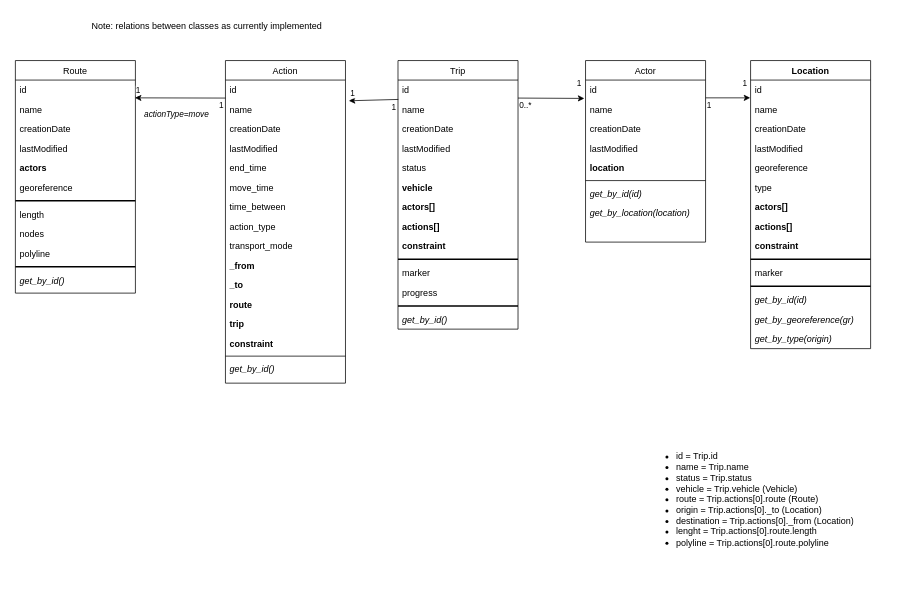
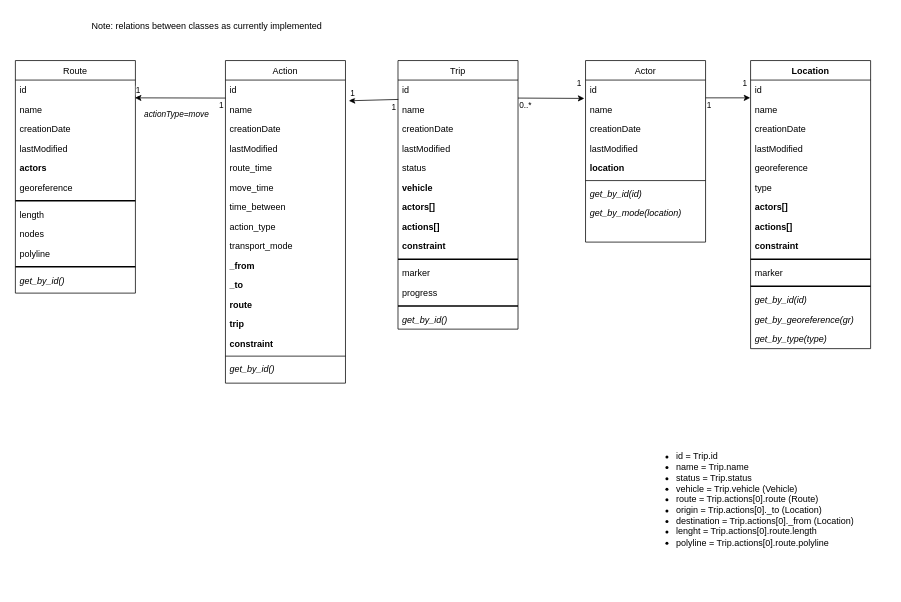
  <mxCell id="0" />
  <mxCell id="1" parent="0" />
  <mxCell id="2" value="Trip" style="swimlane;fontStyle=0;align=center;verticalAlign=top;childLayout=stackLayout;horizontal=1;startSize=26;horizontalStack=0;resizeParent=1;resizeLast=0;collapsible=1;marginBottom=0;rounded=0;shadow=0;strokeWidth=1;" parent="1" vertex="1"><mxGeometry x="530" y="80" width="160" height="358" as="geometry"><mxRectangle x="230" y="140" width="160" height="26" as="alternateBounds" /></mxGeometry></mxCell>
  <mxCell id="3" value="id" style="text;align=left;verticalAlign=top;spacingLeft=4;spacingRight=4;overflow=hidden;rotatable=0;points=[[0,0.5],[1,0.5]];portConstraint=eastwest;" parent="2" vertex="1"><mxGeometry y="26" width="160" height="26" as="geometry" /></mxCell>
  <mxCell id="4" value="name" style="text;align=left;verticalAlign=top;spacingLeft=4;spacingRight=4;overflow=hidden;rotatable=0;points=[[0,0.5],[1,0.5]];portConstraint=eastwest;rounded=0;shadow=0;html=0;" parent="2" vertex="1"><mxGeometry y="52" width="160" height="26" as="geometry" /></mxCell>
  <mxCell id="5" value="creationDate" style="text;align=left;verticalAlign=top;spacingLeft=4;spacingRight=4;overflow=hidden;rotatable=0;points=[[0,0.5],[1,0.5]];portConstraint=eastwest;rounded=0;shadow=0;html=0;" parent="2" vertex="1"><mxGeometry y="78" width="160" height="26" as="geometry" /></mxCell>
  <mxCell id="6" value="lastModified" style="text;align=left;verticalAlign=top;spacingLeft=4;spacingRight=4;overflow=hidden;rotatable=0;points=[[0,0.5],[1,0.5]];portConstraint=eastwest;rounded=0;shadow=0;html=0;" parent="2" vertex="1"><mxGeometry y="104" width="160" height="26" as="geometry" /></mxCell>
  <mxCell id="7" value="status" style="text;align=left;verticalAlign=top;spacingLeft=4;spacingRight=4;overflow=hidden;rotatable=0;points=[[0,0.5],[1,0.5]];portConstraint=eastwest;rounded=0;shadow=0;html=0;" parent="2" vertex="1"><mxGeometry y="130" width="160" height="26" as="geometry" /></mxCell>
  <mxCell id="8" value="vehicle" style="text;align=left;verticalAlign=top;spacingLeft=4;spacingRight=4;overflow=hidden;rotatable=0;points=[[0,0.5],[1,0.5]];portConstraint=eastwest;rounded=0;shadow=0;html=0;fontStyle=1" parent="2" vertex="1"><mxGeometry y="156" width="160" height="26" as="geometry" /></mxCell>
  <mxCell id="9" value="actors[]" style="text;align=left;verticalAlign=top;spacingLeft=4;spacingRight=4;overflow=hidden;rotatable=0;points=[[0,0.5],[1,0.5]];portConstraint=eastwest;rounded=0;shadow=0;html=0;fontStyle=1" parent="2" vertex="1"><mxGeometry y="182" width="160" height="26" as="geometry" /></mxCell>
  <mxCell id="10" value="actions[]" style="text;align=left;verticalAlign=top;spacingLeft=4;spacingRight=4;overflow=hidden;rotatable=0;points=[[0,0.5],[1,0.5]];portConstraint=eastwest;rounded=0;shadow=0;html=0;fontStyle=1" parent="2" vertex="1"><mxGeometry y="208" width="160" height="26" as="geometry" /></mxCell>
  <mxCell id="11" value="constraint" style="text;align=left;verticalAlign=top;spacingLeft=4;spacingRight=4;overflow=hidden;rotatable=0;points=[[0,0.5],[1,0.5]];portConstraint=eastwest;rounded=0;shadow=0;html=0;fontStyle=1" parent="2" vertex="1"><mxGeometry y="234" width="160" height="26" as="geometry" /></mxCell>
  <mxCell id="12" value="" style="line;strokeWidth=2;html=1;" parent="2" vertex="1"><mxGeometry y="260" width="160" height="10" as="geometry" /></mxCell>
  <mxCell id="13" value="marker" style="text;align=left;verticalAlign=top;spacingLeft=4;spacingRight=4;overflow=hidden;rotatable=0;points=[[0,0.5],[1,0.5]];portConstraint=eastwest;rounded=0;shadow=0;html=0;fontStyle=0;" vertex="1" parent="2"><mxGeometry y="270" width="160" height="26" as="geometry" /></mxCell>
  <mxCell id="14" value="progress" style="text;align=left;verticalAlign=top;spacingLeft=4;spacingRight=4;overflow=hidden;rotatable=0;points=[[0,0.5],[1,0.5]];portConstraint=eastwest;rounded=0;shadow=0;html=0;fontStyle=0;" vertex="1" parent="2"><mxGeometry y="296" width="160" height="26" as="geometry" /></mxCell>
  <mxCell id="15" value="" style="line;strokeWidth=2;html=1;" vertex="1" parent="2"><mxGeometry y="322" width="160" height="10" as="geometry" /></mxCell>
  <mxCell id="16" value="get_by_id()" style="text;align=left;verticalAlign=top;spacingLeft=4;spacingRight=4;overflow=hidden;rotatable=0;points=[[0,0.5],[1,0.5]];portConstraint=eastwest;rounded=0;shadow=0;html=0;fontStyle=2" parent="2" vertex="1"><mxGeometry y="332" width="160" height="26" as="geometry" /></mxCell>
  <mxCell id="17" value="Actor" style="swimlane;fontStyle=0;align=center;verticalAlign=top;childLayout=stackLayout;horizontal=1;startSize=26;horizontalStack=0;resizeParent=1;resizeLast=0;collapsible=1;marginBottom=0;rounded=0;shadow=0;strokeWidth=1;" parent="1" vertex="1"><mxGeometry x="780" y="80" width="160" height="242" as="geometry"><mxRectangle x="550" y="140" width="160" height="26" as="alternateBounds" /></mxGeometry></mxCell>
  <mxCell id="18" value="id" style="text;align=left;verticalAlign=top;spacingLeft=4;spacingRight=4;overflow=hidden;rotatable=0;points=[[0,0.5],[1,0.5]];portConstraint=eastwest;" parent="17" vertex="1"><mxGeometry y="26" width="160" height="26" as="geometry" /></mxCell>
  <mxCell id="19" value="name" style="text;align=left;verticalAlign=top;spacingLeft=4;spacingRight=4;overflow=hidden;rotatable=0;points=[[0,0.5],[1,0.5]];portConstraint=eastwest;rounded=0;shadow=0;html=0;" parent="17" vertex="1"><mxGeometry y="52" width="160" height="26" as="geometry" /></mxCell>
  <mxCell id="20" value="creationDate" style="text;align=left;verticalAlign=top;spacingLeft=4;spacingRight=4;overflow=hidden;rotatable=0;points=[[0,0.5],[1,0.5]];portConstraint=eastwest;rounded=0;shadow=0;html=0;" parent="17" vertex="1"><mxGeometry y="78" width="160" height="26" as="geometry" /></mxCell>
  <mxCell id="21" value="lastModified" style="text;align=left;verticalAlign=top;spacingLeft=4;spacingRight=4;overflow=hidden;rotatable=0;points=[[0,0.5],[1,0.5]];portConstraint=eastwest;rounded=0;shadow=0;html=0;" parent="17" vertex="1"><mxGeometry y="104" width="160" height="26" as="geometry" /></mxCell>
  <mxCell id="22" value="location" style="text;align=left;verticalAlign=top;spacingLeft=4;spacingRight=4;overflow=hidden;rotatable=0;points=[[0,0.5],[1,0.5]];portConstraint=eastwest;rounded=0;shadow=0;html=0;fontStyle=1" parent="17" vertex="1"><mxGeometry y="130" width="160" height="26" as="geometry" /></mxCell>
  <mxCell id="23" value="" style="line;html=1;strokeWidth=1;align=left;verticalAlign=middle;spacingTop=-1;spacingLeft=3;spacingRight=3;rotatable=0;labelPosition=right;points=[];portConstraint=eastwest;" parent="17" vertex="1"><mxGeometry y="156" width="160" height="8" as="geometry" /></mxCell>
  <mxCell id="24" value="get_by_id(id)" style="text;align=left;verticalAlign=top;spacingLeft=4;spacingRight=4;overflow=hidden;rotatable=0;points=[[0,0.5],[1,0.5]];portConstraint=eastwest;rounded=0;shadow=0;html=0;fontStyle=2" parent="17" vertex="1"><mxGeometry y="164" width="160" height="26" as="geometry" /></mxCell>
- <mxCell id="25" value="get_by_location(location)" style="text;align=left;verticalAlign=top;spacingLeft=4;spacingRight=4;overflow=hidden;rotatable=0;points=[[0,0.5],[1,0.5]];portConstraint=eastwest;rounded=0;shadow=0;html=0;fontStyle=2" parent="17" vertex="1"><mxGeometry y="190" width="160" height="26" as="geometry" /></mxCell>
+ <mxCell id="25" value="get_by_mode(location)" style="text;align=left;verticalAlign=top;spacingLeft=4;spacingRight=4;overflow=hidden;rotatable=0;points=[[0,0.5],[1,0.5]];portConstraint=eastwest;rounded=0;shadow=0;html=0;fontStyle=2" parent="17" vertex="1"><mxGeometry y="190" width="160" height="26" as="geometry" /></mxCell>
  <mxCell id="26" value="Action" style="swimlane;fontStyle=0;align=center;verticalAlign=top;childLayout=stackLayout;horizontal=1;startSize=26;horizontalStack=0;resizeParent=1;resizeLast=0;collapsible=1;marginBottom=0;rounded=0;shadow=0;strokeWidth=1;" parent="1" vertex="1"><mxGeometry x="300" y="80" width="160" height="430" as="geometry"><mxRectangle x="550" y="140" width="160" height="26" as="alternateBounds" /></mxGeometry></mxCell>
  <mxCell id="27" value="id" style="text;align=left;verticalAlign=top;spacingLeft=4;spacingRight=4;overflow=hidden;rotatable=0;points=[[0,0.5],[1,0.5]];portConstraint=eastwest;" parent="26" vertex="1"><mxGeometry y="26" width="160" height="26" as="geometry" /></mxCell>
  <mxCell id="28" value="name" style="text;align=left;verticalAlign=top;spacingLeft=4;spacingRight=4;overflow=hidden;rotatable=0;points=[[0,0.5],[1,0.5]];portConstraint=eastwest;rounded=0;shadow=0;html=0;" parent="26" vertex="1"><mxGeometry y="52" width="160" height="26" as="geometry" /></mxCell>
  <mxCell id="29" value="creationDate" style="text;align=left;verticalAlign=top;spacingLeft=4;spacingRight=4;overflow=hidden;rotatable=0;points=[[0,0.5],[1,0.5]];portConstraint=eastwest;rounded=0;shadow=0;html=0;" parent="26" vertex="1"><mxGeometry y="78" width="160" height="26" as="geometry" /></mxCell>
  <mxCell id="30" value="lastModified" style="text;align=left;verticalAlign=top;spacingLeft=4;spacingRight=4;overflow=hidden;rotatable=0;points=[[0,0.5],[1,0.5]];portConstraint=eastwest;rounded=0;shadow=0;html=0;" parent="26" vertex="1"><mxGeometry y="104" width="160" height="26" as="geometry" /></mxCell>
- <mxCell id="31" value="end_time" style="text;align=left;verticalAlign=top;spacingLeft=4;spacingRight=4;overflow=hidden;rotatable=0;points=[[0,0.5],[1,0.5]];portConstraint=eastwest;rounded=0;shadow=0;html=0;" parent="26" vertex="1"><mxGeometry y="130" width="160" height="26" as="geometry" /></mxCell>
+ <mxCell id="31" value="route_time" style="text;align=left;verticalAlign=top;spacingLeft=4;spacingRight=4;overflow=hidden;rotatable=0;points=[[0,0.5],[1,0.5]];portConstraint=eastwest;rounded=0;shadow=0;html=0;" parent="26" vertex="1"><mxGeometry y="130" width="160" height="26" as="geometry" /></mxCell>
  <mxCell id="32" value="move_time" style="text;align=left;verticalAlign=top;spacingLeft=4;spacingRight=4;overflow=hidden;rotatable=0;points=[[0,0.5],[1,0.5]];portConstraint=eastwest;rounded=0;shadow=0;html=0;" parent="26" vertex="1"><mxGeometry y="156" width="160" height="26" as="geometry" /></mxCell>
  <mxCell id="33" value="time_between" style="text;align=left;verticalAlign=top;spacingLeft=4;spacingRight=4;overflow=hidden;rotatable=0;points=[[0,0.5],[1,0.5]];portConstraint=eastwest;rounded=0;shadow=0;html=0;" parent="26" vertex="1"><mxGeometry y="182" width="160" height="26" as="geometry" /></mxCell>
  <mxCell id="34" value="action_type" style="text;align=left;verticalAlign=top;spacingLeft=4;spacingRight=4;overflow=hidden;rotatable=0;points=[[0,0.5],[1,0.5]];portConstraint=eastwest;rounded=0;shadow=0;html=0;" parent="26" vertex="1"><mxGeometry y="208" width="160" height="26" as="geometry" /></mxCell>
  <mxCell id="35" value="transport_mode" style="text;align=left;verticalAlign=top;spacingLeft=4;spacingRight=4;overflow=hidden;rotatable=0;points=[[0,0.5],[1,0.5]];portConstraint=eastwest;rounded=0;shadow=0;html=0;" parent="26" vertex="1"><mxGeometry y="234" width="160" height="26" as="geometry" /></mxCell>
  <mxCell id="36" value="_from" style="text;align=left;verticalAlign=top;spacingLeft=4;spacingRight=4;overflow=hidden;rotatable=0;points=[[0,0.5],[1,0.5]];portConstraint=eastwest;rounded=0;shadow=0;html=0;fontStyle=1" parent="26" vertex="1"><mxGeometry y="260" width="160" height="26" as="geometry" /></mxCell>
  <mxCell id="37" value="_to" style="text;align=left;verticalAlign=top;spacingLeft=4;spacingRight=4;overflow=hidden;rotatable=0;points=[[0,0.5],[1,0.5]];portConstraint=eastwest;rounded=0;shadow=0;html=0;fontStyle=1" parent="26" vertex="1"><mxGeometry y="286" width="160" height="26" as="geometry" /></mxCell>
  <mxCell id="38" value="route" style="text;align=left;verticalAlign=top;spacingLeft=4;spacingRight=4;overflow=hidden;rotatable=0;points=[[0,0.5],[1,0.5]];portConstraint=eastwest;rounded=0;shadow=0;html=0;fontStyle=1" parent="26" vertex="1"><mxGeometry y="312" width="160" height="26" as="geometry" /></mxCell>
  <mxCell id="39" value="trip" style="text;align=left;verticalAlign=top;spacingLeft=4;spacingRight=4;overflow=hidden;rotatable=0;points=[[0,0.5],[1,0.5]];portConstraint=eastwest;rounded=0;shadow=0;html=0;fontStyle=1" parent="26" vertex="1"><mxGeometry y="338" width="160" height="26" as="geometry" /></mxCell>
  <mxCell id="40" value="constraint" style="text;align=left;verticalAlign=top;spacingLeft=4;spacingRight=4;overflow=hidden;rotatable=0;points=[[0,0.5],[1,0.5]];portConstraint=eastwest;rounded=0;shadow=0;html=0;fontStyle=1" parent="26" vertex="1"><mxGeometry y="364" width="160" height="26" as="geometry" /></mxCell>
  <mxCell id="41" value="" style="line;html=1;strokeWidth=1;align=left;verticalAlign=middle;spacingTop=-1;spacingLeft=3;spacingRight=3;rotatable=0;labelPosition=right;points=[];portConstraint=eastwest;" parent="26" vertex="1"><mxGeometry y="390" width="160" height="8" as="geometry" /></mxCell>
  <mxCell id="42" value="get_by_id()" style="text;align=left;verticalAlign=top;spacingLeft=4;spacingRight=4;overflow=hidden;rotatable=0;points=[[0,0.5],[1,0.5]];portConstraint=eastwest;fontStyle=2" parent="26" vertex="1"><mxGeometry y="398" width="160" height="26" as="geometry" /></mxCell>
  <mxCell id="43" value="Route" style="swimlane;fontStyle=0;align=center;verticalAlign=top;childLayout=stackLayout;horizontal=1;startSize=26;horizontalStack=0;resizeParent=1;resizeLast=0;collapsible=1;marginBottom=0;rounded=0;shadow=0;strokeWidth=1;" parent="1" vertex="1"><mxGeometry x="20" y="80" width="160" height="310" as="geometry"><mxRectangle x="230" y="140" width="160" height="26" as="alternateBounds" /></mxGeometry></mxCell>
  <mxCell id="44" value="id" style="text;align=left;verticalAlign=top;spacingLeft=4;spacingRight=4;overflow=hidden;rotatable=0;points=[[0,0.5],[1,0.5]];portConstraint=eastwest;" parent="43" vertex="1"><mxGeometry y="26" width="160" height="26" as="geometry" /></mxCell>
  <mxCell id="45" value="name" style="text;align=left;verticalAlign=top;spacingLeft=4;spacingRight=4;overflow=hidden;rotatable=0;points=[[0,0.5],[1,0.5]];portConstraint=eastwest;rounded=0;shadow=0;html=0;" parent="43" vertex="1"><mxGeometry y="52" width="160" height="26" as="geometry" /></mxCell>
  <mxCell id="46" value="creationDate" style="text;align=left;verticalAlign=top;spacingLeft=4;spacingRight=4;overflow=hidden;rotatable=0;points=[[0,0.5],[1,0.5]];portConstraint=eastwest;rounded=0;shadow=0;html=0;" parent="43" vertex="1"><mxGeometry y="78" width="160" height="26" as="geometry" /></mxCell>
  <mxCell id="47" value="lastModified" style="text;align=left;verticalAlign=top;spacingLeft=4;spacingRight=4;overflow=hidden;rotatable=0;points=[[0,0.5],[1,0.5]];portConstraint=eastwest;rounded=0;shadow=0;html=0;" parent="43" vertex="1"><mxGeometry y="104" width="160" height="26" as="geometry" /></mxCell>
  <mxCell id="48" value="actors" style="text;align=left;verticalAlign=top;spacingLeft=4;spacingRight=4;overflow=hidden;rotatable=0;points=[[0,0.5],[1,0.5]];portConstraint=eastwest;rounded=0;shadow=0;html=0;fontStyle=1" parent="43" vertex="1"><mxGeometry y="130" width="160" height="26" as="geometry" /></mxCell>
  <mxCell id="49" value="georeference" style="text;align=left;verticalAlign=top;spacingLeft=4;spacingRight=4;overflow=hidden;rotatable=0;points=[[0,0.5],[1,0.5]];portConstraint=eastwest;rounded=0;shadow=0;html=0;fontStyle=0" parent="43" vertex="1"><mxGeometry y="156" width="160" height="26" as="geometry" /></mxCell>
  <mxCell id="50" value="" style="line;strokeWidth=2;html=1;" parent="43" vertex="1"><mxGeometry y="182" width="160" height="10" as="geometry" /></mxCell>
  <mxCell id="51" value="length" style="text;align=left;verticalAlign=top;spacingLeft=4;spacingRight=4;overflow=hidden;rotatable=0;points=[[0,0.5],[1,0.5]];portConstraint=eastwest;rounded=0;shadow=0;html=0;fontStyle=0;" parent="43" vertex="1"><mxGeometry y="192" width="160" height="26" as="geometry" /></mxCell>
  <mxCell id="52" value="nodes" style="text;align=left;verticalAlign=top;spacingLeft=4;spacingRight=4;overflow=hidden;rotatable=0;points=[[0,0.5],[1,0.5]];portConstraint=eastwest;rounded=0;shadow=0;html=0;fontStyle=0;" parent="43" vertex="1"><mxGeometry y="218" width="160" height="26" as="geometry" /></mxCell>
  <mxCell id="53" value="polyline" style="text;align=left;verticalAlign=top;spacingLeft=4;spacingRight=4;overflow=hidden;rotatable=0;points=[[0,0.5],[1,0.5]];portConstraint=eastwest;rounded=0;shadow=0;html=0;fontStyle=0;" parent="43" vertex="1"><mxGeometry y="244" width="160" height="26" as="geometry" /></mxCell>
  <mxCell id="54" value="" style="line;strokeWidth=2;html=1;" parent="43" vertex="1"><mxGeometry y="270" width="160" height="10" as="geometry" /></mxCell>
  <mxCell id="55" value="get_by_id()" style="text;align=left;verticalAlign=top;spacingLeft=4;spacingRight=4;overflow=hidden;rotatable=0;points=[[0,0.5],[1,0.5]];portConstraint=eastwest;rounded=0;shadow=0;html=0;fontStyle=2" parent="43" vertex="1"><mxGeometry y="280" width="160" height="26" as="geometry" /></mxCell>
  <mxCell id="56" value="Location" style="swimlane;fontStyle=1;align=center;verticalAlign=top;childLayout=stackLayout;horizontal=1;startSize=26;horizontalStack=0;resizeParent=1;resizeLast=0;collapsible=1;marginBottom=0;rounded=0;shadow=0;strokeWidth=1;" parent="1" vertex="1"><mxGeometry x="1000" y="80" width="160" height="384" as="geometry"><mxRectangle x="230" y="140" width="160" height="26" as="alternateBounds" /></mxGeometry></mxCell>
  <mxCell id="57" value="id" style="text;align=left;verticalAlign=top;spacingLeft=4;spacingRight=4;overflow=hidden;rotatable=0;points=[[0,0.5],[1,0.5]];portConstraint=eastwest;" parent="56" vertex="1"><mxGeometry y="26" width="160" height="26" as="geometry" /></mxCell>
  <mxCell id="58" value="name" style="text;align=left;verticalAlign=top;spacingLeft=4;spacingRight=4;overflow=hidden;rotatable=0;points=[[0,0.5],[1,0.5]];portConstraint=eastwest;rounded=0;shadow=0;html=0;" parent="56" vertex="1"><mxGeometry y="52" width="160" height="26" as="geometry" /></mxCell>
  <mxCell id="59" value="creationDate" style="text;align=left;verticalAlign=top;spacingLeft=4;spacingRight=4;overflow=hidden;rotatable=0;points=[[0,0.5],[1,0.5]];portConstraint=eastwest;rounded=0;shadow=0;html=0;" parent="56" vertex="1"><mxGeometry y="78" width="160" height="26" as="geometry" /></mxCell>
  <mxCell id="60" value="lastModified" style="text;align=left;verticalAlign=top;spacingLeft=4;spacingRight=4;overflow=hidden;rotatable=0;points=[[0,0.5],[1,0.5]];portConstraint=eastwest;rounded=0;shadow=0;html=0;" parent="56" vertex="1"><mxGeometry y="104" width="160" height="26" as="geometry" /></mxCell>
  <mxCell id="61" value="georeference" style="text;align=left;verticalAlign=top;spacingLeft=4;spacingRight=4;overflow=hidden;rotatable=0;points=[[0,0.5],[1,0.5]];portConstraint=eastwest;rounded=0;shadow=0;html=0;" parent="56" vertex="1"><mxGeometry y="130" width="160" height="26" as="geometry" /></mxCell>
  <mxCell id="62" value="type" style="text;align=left;verticalAlign=top;spacingLeft=4;spacingRight=4;overflow=hidden;rotatable=0;points=[[0,0.5],[1,0.5]];portConstraint=eastwest;rounded=0;shadow=0;html=0;" parent="56" vertex="1"><mxGeometry y="156" width="160" height="26" as="geometry" /></mxCell>
  <mxCell id="63" value="actors[]" style="text;align=left;verticalAlign=top;spacingLeft=4;spacingRight=4;overflow=hidden;rotatable=0;points=[[0,0.5],[1,0.5]];portConstraint=eastwest;rounded=0;shadow=0;html=0;fontStyle=1" parent="56" vertex="1"><mxGeometry y="182" width="160" height="26" as="geometry" /></mxCell>
  <mxCell id="64" value="actions[]" style="text;align=left;verticalAlign=top;spacingLeft=4;spacingRight=4;overflow=hidden;rotatable=0;points=[[0,0.5],[1,0.5]];portConstraint=eastwest;rounded=0;shadow=0;html=0;fontStyle=1" parent="56" vertex="1"><mxGeometry y="208" width="160" height="26" as="geometry" /></mxCell>
  <mxCell id="65" value="constraint" style="text;align=left;verticalAlign=top;spacingLeft=4;spacingRight=4;overflow=hidden;rotatable=0;points=[[0,0.5],[1,0.5]];portConstraint=eastwest;rounded=0;shadow=0;html=0;fontStyle=1" parent="56" vertex="1"><mxGeometry y="234" width="160" height="26" as="geometry" /></mxCell>
  <mxCell id="66" value="" style="line;strokeWidth=2;html=1;" parent="56" vertex="1"><mxGeometry y="260" width="160" height="10" as="geometry" /></mxCell>
  <mxCell id="67" value="marker" style="text;align=left;verticalAlign=top;spacingLeft=4;spacingRight=4;overflow=hidden;rotatable=0;points=[[0,0.5],[1,0.5]];portConstraint=eastwest;rounded=0;shadow=0;html=0;fontStyle=0;" parent="56" vertex="1"><mxGeometry y="270" width="160" height="26" as="geometry" /></mxCell>
  <mxCell id="68" value="" style="line;strokeWidth=2;html=1;" parent="56" vertex="1"><mxGeometry y="296" width="160" height="10" as="geometry" /></mxCell>
  <mxCell id="69" value="get_by_id(id)" style="text;align=left;verticalAlign=top;spacingLeft=4;spacingRight=4;overflow=hidden;rotatable=0;points=[[0,0.5],[1,0.5]];portConstraint=eastwest;rounded=0;shadow=0;html=0;fontStyle=2" parent="56" vertex="1"><mxGeometry y="306" width="160" height="26" as="geometry" /></mxCell>
  <mxCell id="70" value="get_by_georeference(gr)" style="text;align=left;verticalAlign=top;spacingLeft=4;spacingRight=4;overflow=hidden;rotatable=0;points=[[0,0.5],[1,0.5]];portConstraint=eastwest;rounded=0;shadow=0;html=0;fontStyle=2;" parent="56" vertex="1"><mxGeometry y="332" width="160" height="26" as="geometry" /></mxCell>
- <mxCell id="71" value="get_by_type(origin)" style="text;align=left;verticalAlign=top;spacingLeft=4;spacingRight=4;overflow=hidden;rotatable=0;points=[[0,0.5],[1,0.5]];portConstraint=eastwest;rounded=0;shadow=0;html=0;fontStyle=2;" parent="56" vertex="1"><mxGeometry y="358" width="160" height="26" as="geometry" /></mxCell>
+ <mxCell id="71" value="get_by_type(type)" style="text;align=left;verticalAlign=top;spacingLeft=4;spacingRight=4;overflow=hidden;rotatable=0;points=[[0,0.5],[1,0.5]];portConstraint=eastwest;rounded=0;shadow=0;html=0;fontStyle=2;" parent="56" vertex="1"><mxGeometry y="358" width="160" height="26" as="geometry" /></mxCell>
  <mxCell id="72" value="" style="endArrow=classic;html=1;rounded=0;exitX=1.001;exitY=-0.088;exitDx=0;exitDy=0;entryX=-0.003;entryY=0.912;entryDx=0;entryDy=0;exitPerimeter=0;entryPerimeter=0;" parent="1" source="19" target="57" edge="1"><mxGeometry relative="1" as="geometry"><mxPoint x="740" y="180" as="sourcePoint" /><mxPoint x="820" y="180" as="targetPoint" /></mxGeometry></mxCell>
  <mxCell id="73" value="1" style="edgeLabel;resizable=0;html=1;;align=left;verticalAlign=bottom;" parent="72" connectable="0" vertex="1"><mxGeometry x="-1" relative="1" as="geometry"><mxPoint y="18" as="offset" /></mxGeometry></mxCell>
  <mxCell id="74" value="1" style="edgeLabel;resizable=0;html=1;;align=right;verticalAlign=bottom;" parent="72" connectable="0" vertex="1"><mxGeometry x="1" relative="1" as="geometry"><mxPoint x="-3" y="-11" as="offset" /></mxGeometry></mxCell>
  <mxCell id="75" value="actionType=move" style="edgeLabel;resizable=0;html=1;;align=left;verticalAlign=bottom;fontStyle=2" parent="1" connectable="0" vertex="1"><mxGeometry x="190" y="160" as="geometry" /></mxCell>
  <mxCell id="76" value="" style="endArrow=classic;html=1;rounded=0;exitX=1.001;exitY=-0.088;exitDx=0;exitDy=0;entryX=-0.01;entryY=0.941;entryDx=0;entryDy=0;exitPerimeter=0;entryPerimeter=0;" parent="1" target="18" edge="1"><mxGeometry relative="1" as="geometry"><mxPoint x="690" y="130" as="sourcePoint" /><mxPoint x="750" y="130" as="targetPoint" /></mxGeometry></mxCell>
  <mxCell id="77" value="0..*" style="edgeLabel;resizable=0;html=1;;align=left;verticalAlign=bottom;" parent="76" connectable="0" vertex="1"><mxGeometry x="-1" relative="1" as="geometry"><mxPoint y="18" as="offset" /></mxGeometry></mxCell>
  <mxCell id="78" value="1" style="edgeLabel;resizable=0;html=1;;align=right;verticalAlign=bottom;" parent="76" connectable="0" vertex="1"><mxGeometry x="1" relative="1" as="geometry"><mxPoint x="-3" y="-11" as="offset" /></mxGeometry></mxCell>
  <mxCell id="79" value="" style="endArrow=classic;html=1;rounded=0;exitX=0.003;exitY=-0.007;exitDx=0;exitDy=0;entryX=1.028;entryY=0.062;entryDx=0;entryDy=0;exitPerimeter=0;entryPerimeter=0;" parent="1" source="4" target="28" edge="1"><mxGeometry relative="1" as="geometry"><mxPoint x="700" y="140" as="sourcePoint" /><mxPoint x="788" y="140" as="targetPoint" /></mxGeometry></mxCell>
  <mxCell id="80" value="1" style="edgeLabel;resizable=0;html=1;;align=left;verticalAlign=bottom;" parent="79" connectable="0" vertex="1"><mxGeometry x="-1" relative="1" as="geometry"><mxPoint x="-10" y="18" as="offset" /></mxGeometry></mxCell>
  <mxCell id="81" value="1" style="edgeLabel;resizable=0;html=1;;align=right;verticalAlign=bottom;" parent="79" connectable="0" vertex="1"><mxGeometry x="1" relative="1" as="geometry"><mxPoint x="8" y="-2" as="offset" /></mxGeometry></mxCell>
  <mxCell id="82" value="" style="endArrow=classic;html=1;rounded=0;exitX=0.003;exitY=-0.007;exitDx=0;exitDy=0;entryX=0.996;entryY=-0.088;entryDx=0;entryDy=0;exitPerimeter=0;entryPerimeter=0;" parent="1" target="45" edge="1"><mxGeometry relative="1" as="geometry"><mxPoint x="300" y="130" as="sourcePoint" /><mxPoint x="232" y="130" as="targetPoint" /></mxGeometry></mxCell>
  <mxCell id="83" value="1" style="edgeLabel;resizable=0;html=1;;align=left;verticalAlign=bottom;" parent="82" connectable="0" vertex="1"><mxGeometry x="-1" relative="1" as="geometry"><mxPoint x="-10" y="18" as="offset" /></mxGeometry></mxCell>
  <mxCell id="84" value="1" style="edgeLabel;resizable=0;html=1;;align=right;verticalAlign=bottom;" parent="82" connectable="0" vertex="1"><mxGeometry x="1" relative="1" as="geometry"><mxPoint x="8" y="-2" as="offset" /></mxGeometry></mxCell>
  <mxCell id="85" value="Note: relations between classes as currently implemented" style="text;html=1;align=left;verticalAlign=middle;whiteSpace=wrap;rounded=0;" parent="1" vertex="1"><mxGeometry x="120" y="20" width="320" height="30" as="geometry" /></mxCell>
  <mxCell id="86" value="&lt;ul&gt;&lt;li&gt;id = Trip.id&lt;/li&gt;&lt;li&gt;name = Trip.name&lt;/li&gt;&lt;li&gt;status = Trip.status&lt;/li&gt;&lt;li&gt;vehicle = Trip.vehicle (Vehicle)&lt;/li&gt;&lt;li&gt;route = Trip.actions[0].route (Route)&lt;/li&gt;&lt;li&gt;origin = Trip.actions[0]._to (Location)&lt;/li&gt;&lt;li&gt;destination = Trip.actions[0]._from (Location)&lt;/li&gt;&lt;li&gt;lenght = Trip.actions[0].route.length&lt;/li&gt;&lt;li&gt;polyline = Trip.actions[0].route.polyline&lt;/li&gt;&lt;/ul&gt;" style="text;strokeColor=none;fillColor=none;html=1;whiteSpace=wrap;verticalAlign=middle;overflow=hidden;" parent="1" vertex="1"><mxGeometry x="859" y="550" width="320" height="230" as="geometry" /></mxCell>
